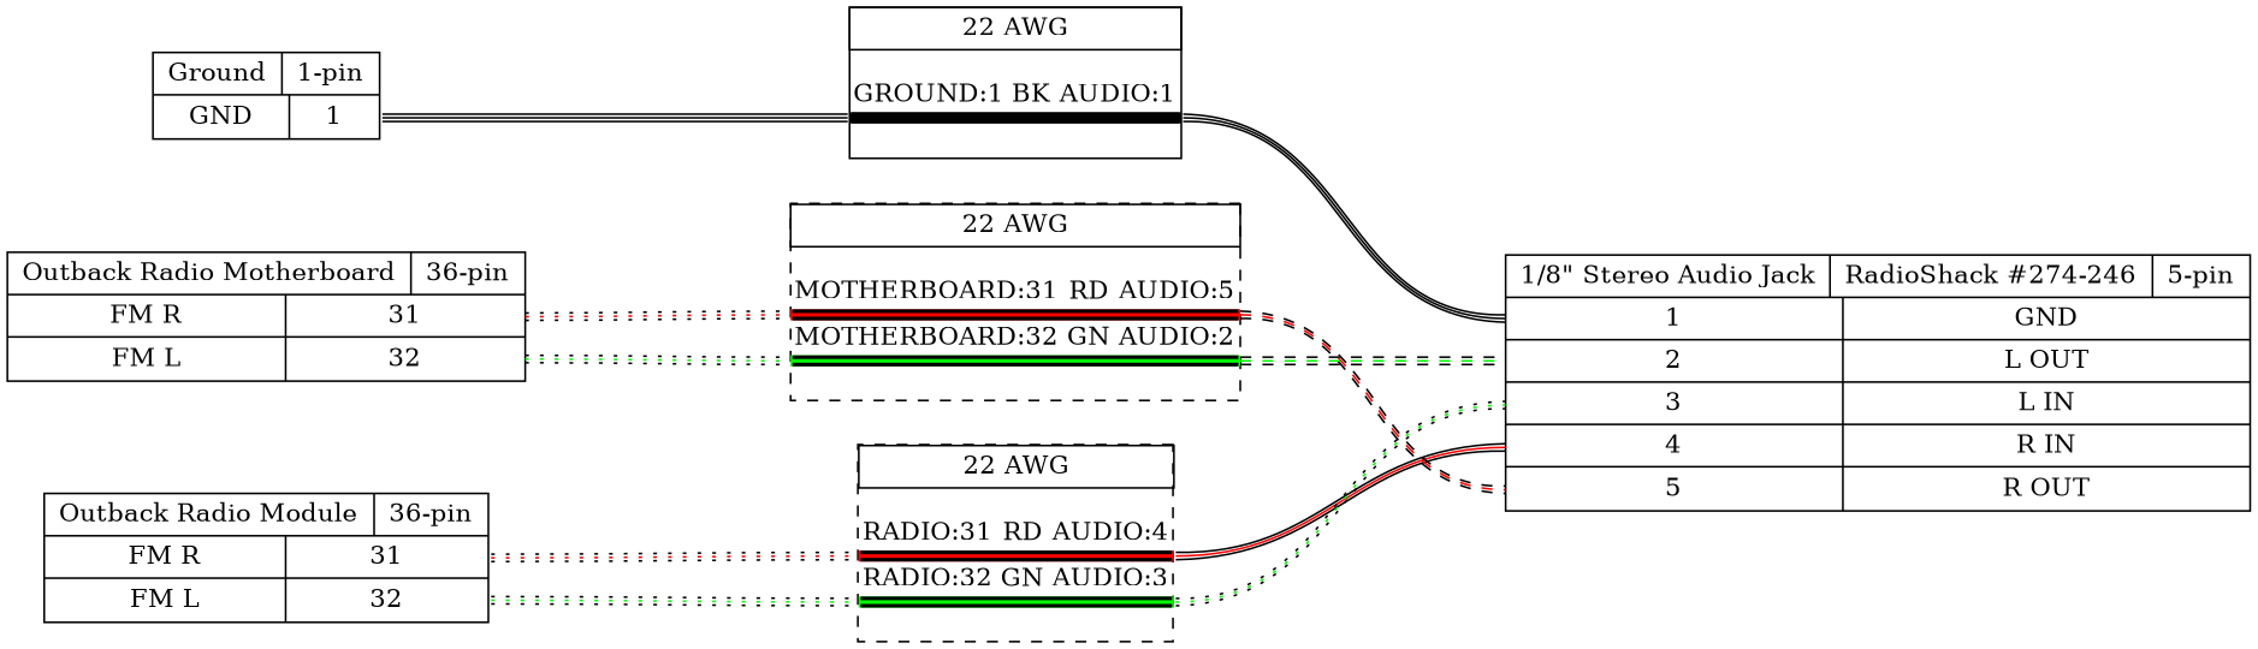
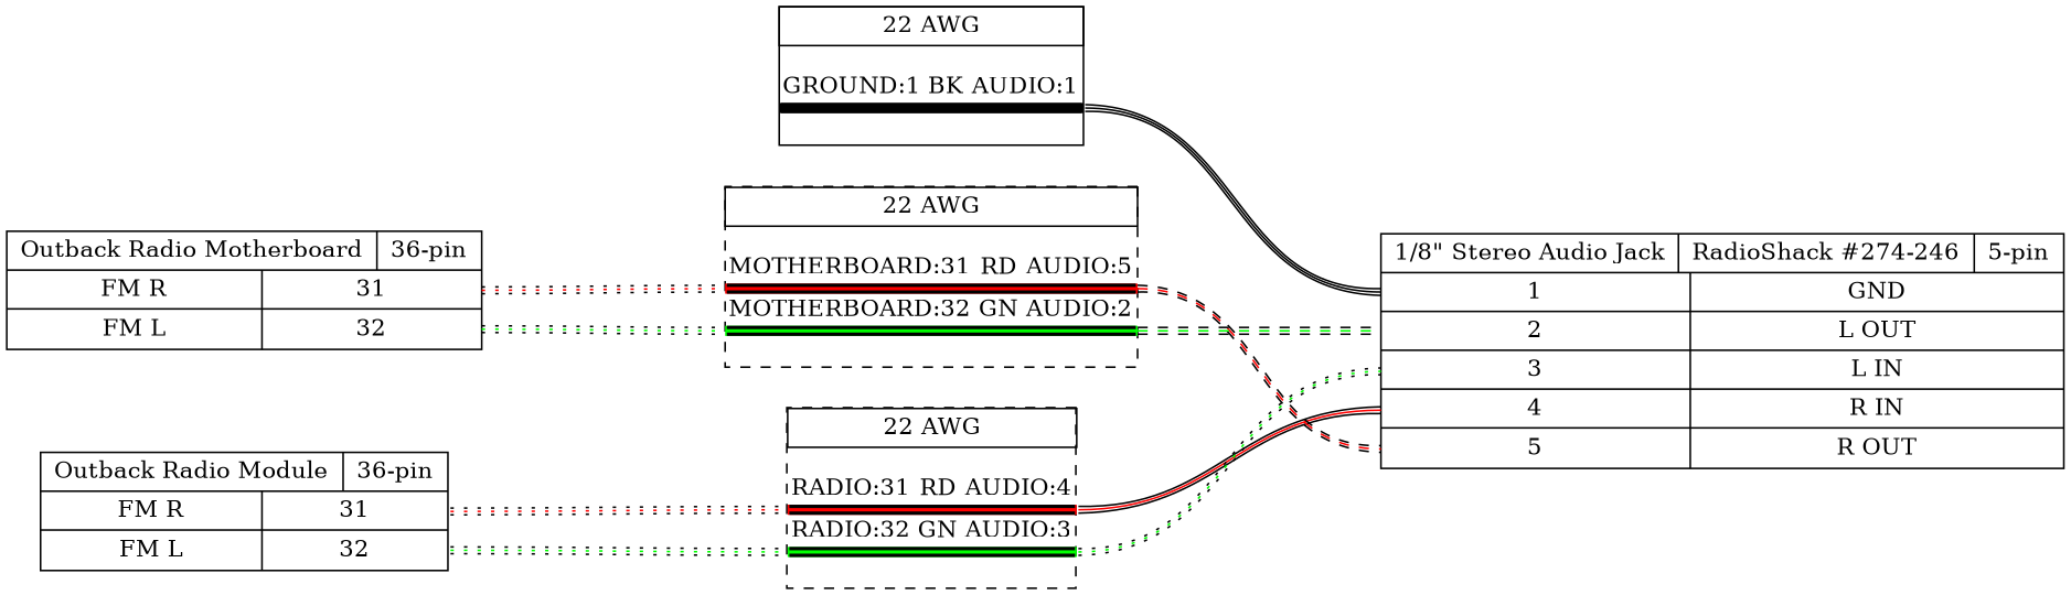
  graph {
    bgcolor=white
    fontname="DejaVu Serif"
    nodesep=0.33
    rankdir=LR
    ranksep=2
    node [fillcolor=white fontname="DejaVu Serif" shape=record style=filled]
    edge [color="#000000:#ff0000:#000000" fontname="DejaVu Serif" headport="w1:w" style=dotted tailport="w1:e"]
    n1 [label="{Outback Radio Module|36-pin}|{{FM R|FM L}|{<p31r>31|<p32r>32}}"]
    n2 [label=<<table border="0" cellspacing="0" cellpadding="0"><tr><td><table border="0" cellspacing="0" cellpadding="3" cellborder="1"><tr><td>22 AWG</td></tr></table></td></tr><tr><td>&nbsp;</td></tr><tr><td><table border="0" cellspacing="0" cellborder="0"><tr><td>RADIO:31</td><td>RD</td><td>AUDIO:4</td></tr><tr><td colspan="3" cellpadding="0" height="6" bgcolor="#ff0000" border="2" sides="tb" port="w1"></td></tr><tr><td>RADIO:32</td><td>GN</td><td>AUDIO:3</td></tr><tr><td colspan="3" cellpadding="0" height="6" bgcolor="#00ff00" border="2" sides="tb" port="w2"></td></tr><tr><td>&nbsp;</td></tr></table></td></tr></table>> margin=0 shape=box style="filled,dashed"]
    n3 [label="{Outback Radio Motherboard|36-pin}|{{FM R|FM L}|{<p31r>31|<p32r>32}}"]
    n4 [label=<<table border="0" cellspacing="0" cellpadding="0"><tr><td><table border="0" cellspacing="0" cellpadding="3" cellborder="1"><tr><td>22 AWG</td></tr></table></td></tr><tr><td>&nbsp;</td></tr><tr><td><table border="0" cellspacing="0" cellborder="0"><tr><td>MOTHERBOARD:31</td><td>RD</td><td>AUDIO:5</td></tr><tr><td colspan="3" cellpadding="0" height="6" bgcolor="#ff0000" border="2" sides="tb" port="w1"></td></tr><tr><td>MOTHERBOARD:32</td><td>GN</td><td>AUDIO:2</td></tr><tr><td colspan="3" cellpadding="0" height="6" bgcolor="#00ff00" border="2" sides="tb" port="w2"></td></tr><tr><td>&nbsp;</td></tr></table></td></tr></table>> margin=0 shape=box style="filled,dashed"]
    n5 [label="{1/8\" Stereo Audio Jack|RadioShack #274-246|5-pin}|{{<p1l>1|<p2l>2|<p3l>3|<p4l>4|<p5l>5}|{GND|L OUT|L IN|R IN|R OUT}}"]
-   n6 [label="{Ground|1-pin}|{{GND}|{<p1r>1}}"]
    n7 [label=<<table border="0" cellspacing="0" cellpadding="0"><tr><td><table border="0" cellspacing="0" cellpadding="3" cellborder="1"><tr><td>22 AWG</td></tr></table></td></tr><tr><td>&nbsp;</td></tr><tr><td><table border="0" cellspacing="0" cellborder="0"><tr><td>GROUND:1</td><td>BK</td><td>AUDIO:1</td></tr><tr><td colspan="3" cellpadding="0" height="6" bgcolor="#000000" border="2" sides="tb" port="w1"></td></tr><tr><td>&nbsp;</td></tr></table></td></tr></table>> margin=0 shape=box style=""]
    n1 -- n2 [tailport="p31r:e"]
    n1 -- n2 [color="#000000:#00ff00:#000000" headport="w2:w" tailport="p32r:e"]
    n2 -- n5 [headport="p4l:w" style=solid]
    n2 -- n5 [color="#000000:#00ff00:#000000" headport="p3l:w" tailport="w2:e"]
    n3 -- n4 [tailport="p31r:e"]
    n3 -- n4 [color="#000000:#00ff00:#000000" headport="w2:w" tailport="p32r:e"]
    n4 -- n5 [headport="p5l:w" style=dashed]
    n4 -- n5 [color="#000000:#00ff00:#000000" headport="p2l:w" style=dashed tailport="w2:e"]
-   n6 -- n7 [color="#000000:#000000:#000000" style=solid tailport="p1r:e"]
    n7 -- n5 [color="#000000:#000000:#000000" headport="p1l:w" style=solid]
  }
